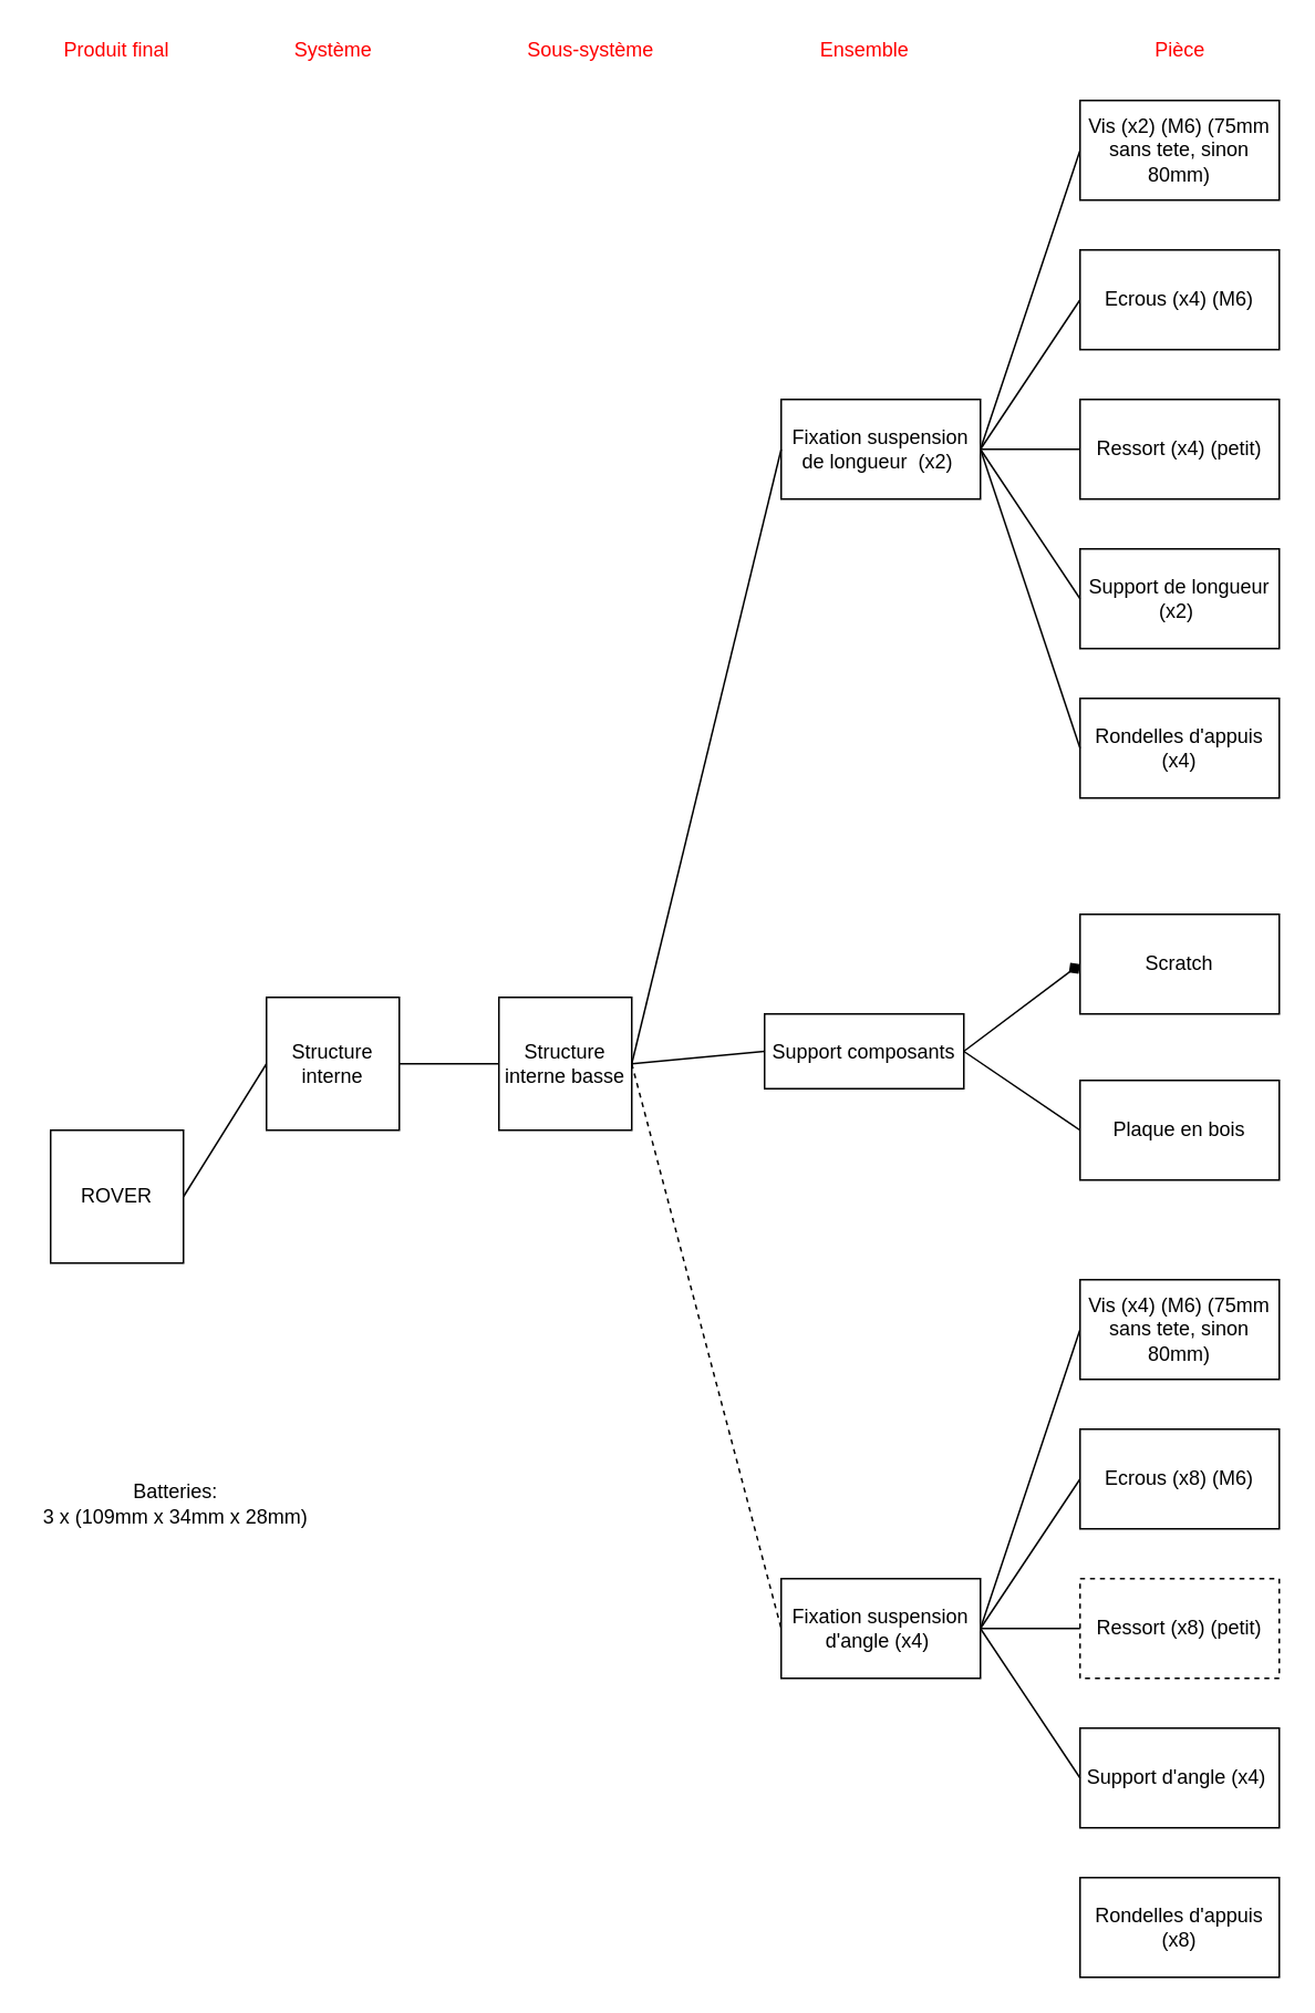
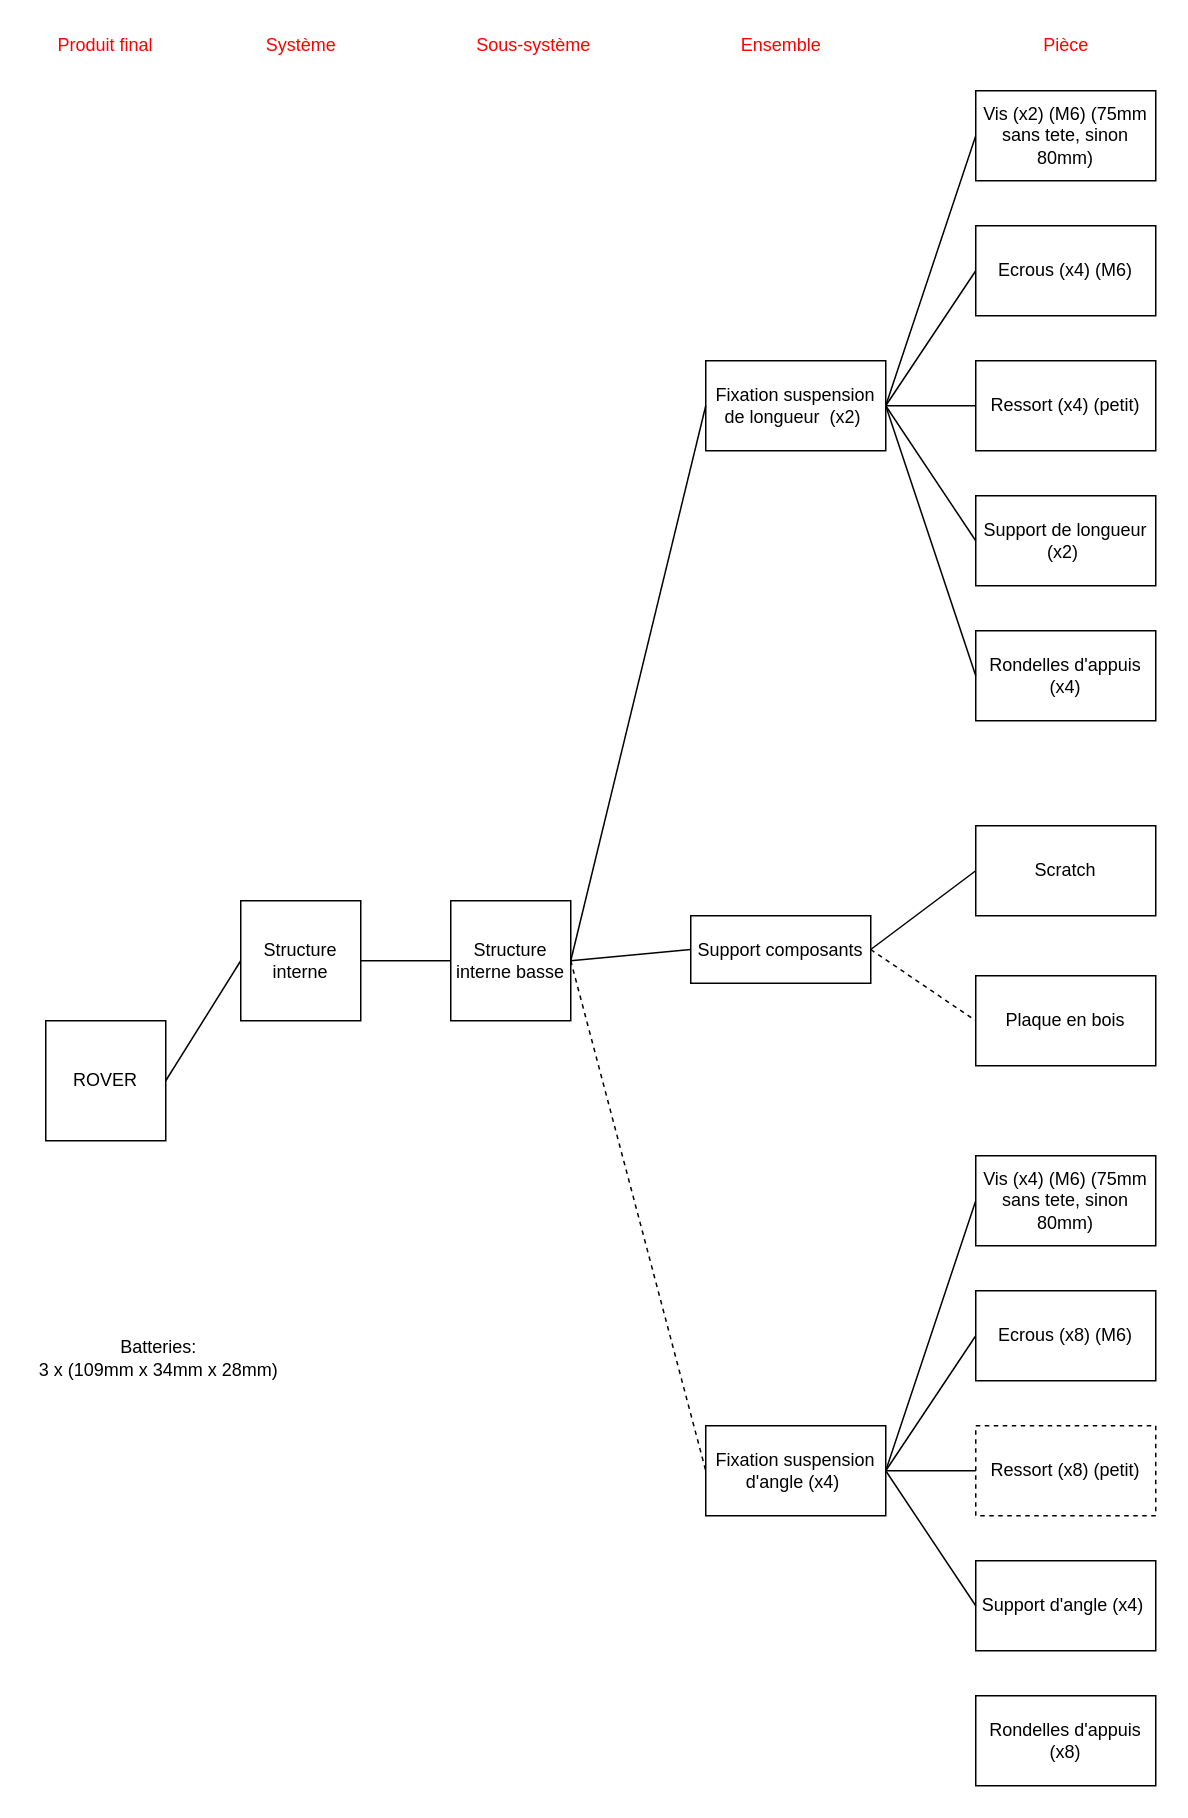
  <mxCell id="0" />
  <mxCell id="1" parent="0" />
  <mxCell id="2" value="ROVER" style="whiteSpace=wrap;html=1;aspect=fixed;" parent="1" vertex="1"><mxGeometry x="30" y="680" width="80" height="80" as="geometry" /></mxCell>
  <mxCell id="3" value="" style="endArrow=none;html=1;entryX=0;entryY=0.5;entryDx=0;entryDy=0;exitX=1;exitY=0.5;exitDx=0;exitDy=0;" parent="1" source="2" target="4" edge="1"><mxGeometry width="50" height="50" relative="1" as="geometry"><mxPoint x="100" y="710" as="sourcePoint" /><mxPoint x="180" y="590" as="targetPoint" /></mxGeometry></mxCell>
  <mxCell id="4" value="Structure&lt;br&gt;interne" style="whiteSpace=wrap;html=1;aspect=fixed;" parent="1" vertex="1"><mxGeometry x="160" y="600" width="80" height="80" as="geometry" /></mxCell>
  <mxCell id="5" value="" style="endArrow=none;html=1;exitX=1;exitY=0.5;exitDx=0;exitDy=0;" parent="1" source="4" target="6" edge="1"><mxGeometry width="50" height="50" relative="1" as="geometry"><mxPoint x="240" y="589.5" as="sourcePoint" /><mxPoint x="320" y="589.5" as="targetPoint" /></mxGeometry></mxCell>
  <mxCell id="6" value="Structure interne basse" style="whiteSpace=wrap;html=1;aspect=fixed;" parent="1" vertex="1"><mxGeometry x="300" y="600" width="80" height="80" as="geometry" /></mxCell>
  <mxCell id="7" value="Support composants" style="rounded=0;whiteSpace=wrap;html=1;" parent="1" vertex="1"><mxGeometry x="460" y="610" width="120" height="45" as="geometry" /></mxCell>
  <mxCell id="8" value="" style="endArrow=none;html=1;exitX=1;exitY=0.5;exitDx=0;exitDy=0;entryX=0;entryY=0.5;entryDx=0;entryDy=0;" parent="1" source="6" target="7" edge="1"><mxGeometry width="50" height="50" relative="1" as="geometry"><mxPoint x="380" y="590" as="sourcePoint" /><mxPoint x="460" y="510" as="targetPoint" /></mxGeometry></mxCell>
  <mxCell id="9" value="&lt;font color=&quot;#ff0000&quot;&gt;Produit final&lt;/font&gt;" style="text;html=1;strokeColor=none;fillColor=none;align=center;verticalAlign=middle;whiteSpace=wrap;rounded=0;" parent="1" vertex="1"><mxGeometry x="30" y="20" width="80" height="20" as="geometry" /></mxCell>
  <mxCell id="10" value="&lt;font color=&quot;#ff0000&quot;&gt;Système&lt;/font&gt;" style="text;html=1;align=center;verticalAlign=middle;resizable=0;points=[];autosize=1;" parent="1" vertex="1"><mxGeometry x="170" y="20" width="60" height="20" as="geometry" /></mxCell>
  <mxCell id="11" value="&lt;font color=&quot;#ff0000&quot;&gt;Sous-système&lt;/font&gt;" style="text;html=1;align=center;verticalAlign=middle;resizable=0;points=[];autosize=1;" parent="1" vertex="1"><mxGeometry x="310" y="20" width="90" height="20" as="geometry" /></mxCell>
  <mxCell id="12" value="" style="endArrow=none;html=1;entryX=0;entryY=0.5;entryDx=0;entryDy=0;exitX=1;exitY=0.5;exitDx=0;exitDy=0;dashed=1;" parent="1" source="6" target="13" edge="1"><mxGeometry width="50" height="50" relative="1" as="geometry"><mxPoint x="440" y="670" as="sourcePoint" /><mxPoint x="470" y="639.5" as="targetPoint" /></mxGeometry></mxCell>
  <mxCell id="13" value="Fixation suspension d'angle (x4)&amp;nbsp;" style="whiteSpace=wrap;html=1;" parent="1" vertex="1"><mxGeometry x="470" y="950" width="120" height="60" as="geometry" /></mxCell>
  <mxCell id="14" value="" style="endArrow=none;html=1;entryX=0;entryY=0.5;entryDx=0;entryDy=0;exitX=1;exitY=0.5;exitDx=0;exitDy=0;" parent="1" source="13" target="15" edge="1"><mxGeometry width="50" height="50" relative="1" as="geometry"><mxPoint x="580" y="920" as="sourcePoint" /><mxPoint x="630" y="800" as="targetPoint" /><Array as="points" /></mxGeometry></mxCell>
  <mxCell id="15" value="Vis (x4) (M6) (75mm sans tete, sinon 80mm)" style="whiteSpace=wrap;html=1;rounded=0;" parent="1" vertex="1"><mxGeometry x="650" y="770" width="120" height="60" as="geometry" /></mxCell>
  <mxCell id="16" value="" style="endArrow=none;html=1;entryX=0;entryY=0.5;entryDx=0;entryDy=0;exitX=1;exitY=0.5;exitDx=0;exitDy=0;" parent="1" source="13" target="17" edge="1"><mxGeometry width="50" height="50" relative="1" as="geometry"><mxPoint x="580" y="920" as="sourcePoint" /><mxPoint x="620" y="860" as="targetPoint" /><Array as="points" /></mxGeometry></mxCell>
  <mxCell id="17" value="Ecrous (x8) (M6)" style="whiteSpace=wrap;html=1;" parent="1" vertex="1"><mxGeometry x="650" y="860" width="120" height="60" as="geometry" /></mxCell>
  <mxCell id="18" value="Ressort (x8) (petit)" style="whiteSpace=wrap;html=1;dashed=1;" parent="1" vertex="1"><mxGeometry x="650" y="950" width="120" height="60" as="geometry" /></mxCell>
  <mxCell id="19" value="" style="endArrow=none;html=1;exitX=0;exitY=0.5;exitDx=0;exitDy=0;entryX=1;entryY=0.5;entryDx=0;entryDy=0;" parent="1" source="18" target="13" edge="1"><mxGeometry width="50" height="50" relative="1" as="geometry"><mxPoint x="580" y="950" as="sourcePoint" /><mxPoint x="580" y="870" as="targetPoint" /></mxGeometry></mxCell>
  <mxCell id="20" value="Support d'angle (x4)&amp;nbsp;" style="whiteSpace=wrap;html=1;" parent="1" vertex="1"><mxGeometry x="650" y="1040" width="120" height="60" as="geometry" /></mxCell>
  <mxCell id="21" value="" style="endArrow=none;html=1;entryX=1;entryY=0.5;entryDx=0;entryDy=0;exitX=0;exitY=0.5;exitDx=0;exitDy=0;" parent="1" source="20" target="13" edge="1"><mxGeometry width="50" height="50" relative="1" as="geometry"><mxPoint x="550" y="1050" as="sourcePoint" /><mxPoint x="600" y="1000" as="targetPoint" /></mxGeometry></mxCell>
  <mxCell id="22" value="Scratch" style="whiteSpace=wrap;html=1;" parent="1" vertex="1"><mxGeometry x="650" y="550" width="120" height="60" as="geometry" /></mxCell>
  <mxCell id="23" value="Plaque en bois" style="whiteSpace=wrap;html=1;" parent="1" vertex="1"><mxGeometry x="650" y="650" width="120" height="60" as="geometry" /></mxCell>
- <mxCell id="24" value="" style="endArrow=diamond;html=1;entryX=0;entryY=0.5;entryDx=0;entryDy=0;exitX=1;exitY=0.5;exitDx=0;exitDy=0;" parent="1" source="7" target="22" edge="1"><mxGeometry width="50" height="50" relative="1" as="geometry"><mxPoint x="590" y="640" as="sourcePoint" /><mxPoint x="630" y="590" as="targetPoint" /></mxGeometry></mxCell>
- <mxCell id="25" value="" style="endArrow=none;html=1;entryX=0;entryY=0.5;entryDx=0;entryDy=0;exitX=1;exitY=0.5;exitDx=0;exitDy=0;" parent="1" source="7" target="23" edge="1"><mxGeometry width="50" height="50" relative="1" as="geometry"><mxPoint x="610" y="640" as="sourcePoint" /><mxPoint x="470" y="720" as="targetPoint" /></mxGeometry></mxCell>
+ <mxCell id="24" value="" style="endArrow=none;html=1;entryX=0;entryY=0.5;entryDx=0;entryDy=0;exitX=1;exitY=0.5;exitDx=0;exitDy=0;" parent="1" source="7" target="22" edge="1"><mxGeometry width="50" height="50" relative="1" as="geometry"><mxPoint x="590" y="640" as="sourcePoint" /><mxPoint x="630" y="590" as="targetPoint" /></mxGeometry></mxCell>
+ <mxCell id="25" value="" style="endArrow=none;html=1;entryX=0;entryY=0.5;entryDx=0;entryDy=0;exitX=1;exitY=0.5;exitDx=0;exitDy=0;dashed=1;" parent="1" source="7" target="23" edge="1"><mxGeometry width="50" height="50" relative="1" as="geometry"><mxPoint x="610" y="640" as="sourcePoint" /><mxPoint x="470" y="720" as="targetPoint" /></mxGeometry></mxCell>
  <mxCell id="26" value="Batteries:&lt;br&gt;3 x (109mm x 34mm x 28mm)" style="text;html=1;align=center;verticalAlign=middle;resizable=0;points=[];autosize=1;" parent="1" vertex="1"><mxGeometry y="890" width="170" height="30" as="geometry" x="20" /></mxCell>
  <mxCell id="27" value="Ensemble" style="text;html=1;align=center;verticalAlign=middle;resizable=0;points=[];autosize=1;fontColor=#FF0000;" parent="1" vertex="1"><mxGeometry x="485" y="20" width="70" height="20" as="geometry" /></mxCell>
  <mxCell id="28" value="Pièce" style="text;html=1;align=center;verticalAlign=middle;resizable=0;points=[];autosize=1;fontColor=#FF0000;" parent="1" vertex="1"><mxGeometry x="685" y="20" width="50" height="20" as="geometry" /></mxCell>
  <mxCell id="29" value="Rondelles d'appuis (x8)" style="whiteSpace=wrap;html=1;" parent="1" vertex="1"><mxGeometry x="650" y="1130" width="120" height="60" as="geometry" /></mxCell>
  <mxCell id="30" value="Fixation suspension de longueur&amp;nbsp; (x2)&amp;nbsp;" style="whiteSpace=wrap;html=1;" vertex="1" parent="1"><mxGeometry x="470" y="240" width="120" height="60" as="geometry" /></mxCell>
  <mxCell id="31" value="" style="endArrow=none;html=1;entryX=0;entryY=0.5;entryDx=0;entryDy=0;exitX=1;exitY=0.5;exitDx=0;exitDy=0;" edge="1" parent="1" source="30" target="32"><mxGeometry width="50" height="50" relative="1" as="geometry"><mxPoint x="580" y="210" as="sourcePoint" /><mxPoint x="630" y="90" as="targetPoint" /><Array as="points" /></mxGeometry></mxCell>
  <mxCell id="32" value="Vis (x2) (M6) (75mm sans tete, sinon 80mm)" style="whiteSpace=wrap;html=1;rounded=0;" vertex="1" parent="1"><mxGeometry x="650" y="60" width="120" height="60" as="geometry" /></mxCell>
  <mxCell id="33" value="" style="endArrow=none;html=1;entryX=0;entryY=0.5;entryDx=0;entryDy=0;exitX=1;exitY=0.5;exitDx=0;exitDy=0;" edge="1" parent="1" source="30" target="34"><mxGeometry width="50" height="50" relative="1" as="geometry"><mxPoint x="580" y="210" as="sourcePoint" /><mxPoint x="620" y="150" as="targetPoint" /><Array as="points" /></mxGeometry></mxCell>
  <mxCell id="34" value="Ecrous (x4) (M6)" style="whiteSpace=wrap;html=1;" vertex="1" parent="1"><mxGeometry x="650" y="150" width="120" height="60" as="geometry" /></mxCell>
  <mxCell id="35" value="Ressort (x4) (petit)" style="whiteSpace=wrap;html=1;" vertex="1" parent="1"><mxGeometry x="650" y="240" width="120" height="60" as="geometry" /></mxCell>
  <mxCell id="36" value="" style="endArrow=none;html=1;exitX=0;exitY=0.5;exitDx=0;exitDy=0;entryX=1;entryY=0.5;entryDx=0;entryDy=0;" edge="1" parent="1" source="35" target="30"><mxGeometry width="50" height="50" relative="1" as="geometry"><mxPoint x="580" y="240" as="sourcePoint" /><mxPoint x="580" y="160" as="targetPoint" /></mxGeometry></mxCell>
  <mxCell id="37" value="Support de longueur (x2)&amp;nbsp;" style="whiteSpace=wrap;html=1;" vertex="1" parent="1"><mxGeometry x="650" y="330" width="120" height="60" as="geometry" /></mxCell>
  <mxCell id="38" value="" style="endArrow=none;html=1;entryX=1;entryY=0.5;entryDx=0;entryDy=0;exitX=0;exitY=0.5;exitDx=0;exitDy=0;" edge="1" parent="1" source="37" target="30"><mxGeometry width="50" height="50" relative="1" as="geometry"><mxPoint x="550" y="340" as="sourcePoint" /><mxPoint x="600" y="290" as="targetPoint" /></mxGeometry></mxCell>
  <mxCell id="39" value="Rondelles d'appuis (x4)" style="whiteSpace=wrap;html=1;" vertex="1" parent="1"><mxGeometry x="650" y="420" width="120" height="60" as="geometry" /></mxCell>
  <mxCell id="40" value="" style="endArrow=none;html=1;entryX=1;entryY=0.5;entryDx=0;entryDy=0;exitX=0;exitY=0.5;exitDx=0;exitDy=0;" edge="1" parent="1" source="39" target="30"><mxGeometry width="50" height="50" relative="1" as="geometry"><mxPoint x="550" y="385" as="sourcePoint" /><mxPoint x="600" y="335" as="targetPoint" /></mxGeometry></mxCell>
  <mxCell id="41" value="" style="endArrow=none;html=1;exitX=1;exitY=0.5;exitDx=0;exitDy=0;entryX=0;entryY=0.5;entryDx=0;entryDy=0;" edge="1" parent="1" source="6" target="30"><mxGeometry width="50" height="50" relative="1" as="geometry"><mxPoint x="460" y="450" as="sourcePoint" /><mxPoint x="510" as="targetPoint" y="400" /></mxGeometry></mxCell>
